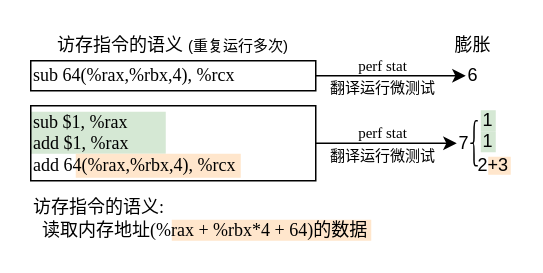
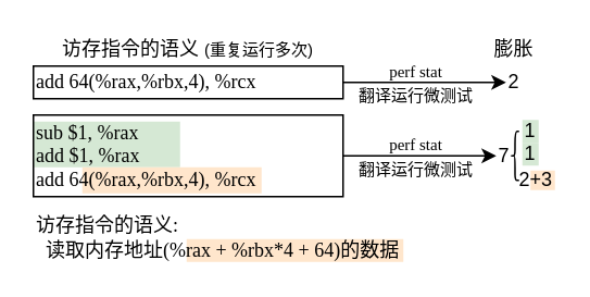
  <mxCell id="0" />
  <mxCell id="1" parent="0" />
  <mxCell id="2" value="" style="rounded=0;whiteSpace=wrap;html=1;fillColor=#ffe6cc;strokeColor=none;" parent="1" vertex="1"><mxGeometry x="114" y="146" width="133" height="14" as="geometry" /></mxCell>
  <mxCell id="3" value="" style="rounded=0;whiteSpace=wrap;html=1;fillColor=#d5e8d4;strokeColor=none;" parent="1" vertex="1"><mxGeometry x="20" y="74" width="90" height="28" as="geometry" /></mxCell>
- <mxCell id="4" value="sub 64(%rax,%rbx,4), %rcx" style="rounded=0;whiteSpace=wrap;html=1;fontFamily=mono;align=left;" parent="1" vertex="1"><mxGeometry x="20" y="40" width="190" height="20" as="geometry" /></mxCell>
+ <mxCell id="4" value="add 64(%rax,%rbx,4), %rcx" style="rounded=0;whiteSpace=wrap;html=1;fontFamily=mono;align=left;" parent="1" vertex="1"><mxGeometry x="20" y="40" width="190" height="20" as="geometry" /></mxCell>
  <mxCell id="5" value="访存指令的语义&amp;nbsp;&lt;font style=&quot;font-size: 10px;&quot;&gt;(重复运行多次)&lt;/font&gt;" style="text;html=1;strokeColor=none;fillColor=none;align=center;verticalAlign=middle;whiteSpace=wrap;rounded=0;" parent="1" vertex="1"><mxGeometry x="20" y="20" width="190" height="20" as="geometry" /></mxCell>
  <mxCell id="6" value="膨胀" style="text;html=1;strokeColor=none;fillColor=none;align=center;verticalAlign=middle;whiteSpace=wrap;rounded=0;" parent="1" vertex="1"><mxGeometry x="290" y="20" width="50" height="20" as="geometry" /></mxCell>
  <mxCell id="7" value="" style="endArrow=classic;html=1;rounded=0;" parent="1" source="4" target="9" edge="1"><mxGeometry width="50" height="50" relative="1" as="geometry"><mxPoint x="270" y="90" as="sourcePoint" /><mxPoint x="310" y="50" as="targetPoint" /></mxGeometry></mxCell>
  <mxCell id="8" value="&lt;font style=&quot;font-size: 10px;&quot; face=&quot;mono&quot;&gt;perf stat&lt;br style=&quot;border-color: var(--border-color);&quot;&gt;翻译运行微测试&lt;br&gt;&lt;/font&gt;" style="text;html=1;strokeColor=none;fillColor=none;align=center;verticalAlign=middle;whiteSpace=wrap;rounded=0;" parent="1" vertex="1"><mxGeometry x="210" y="35" width="90" height="30" as="geometry" /></mxCell>
- <mxCell id="9" value="6" style="text;html=1;strokeColor=none;fillColor=none;align=center;verticalAlign=middle;whiteSpace=wrap;rounded=0;" parent="1" vertex="1"><mxGeometry x="310" y="40" width="10" height="20" as="geometry" /></mxCell>
+ <mxCell id="9" value="2" style="text;html=1;strokeColor=none;fillColor=none;align=center;verticalAlign=middle;whiteSpace=wrap;rounded=0;" parent="1" vertex="1"><mxGeometry x="310" y="40" width="10" height="20" as="geometry" /></mxCell>
  <mxCell id="10" value="" style="endArrow=classic;html=1;rounded=0;" parent="1" source="17" target="12" edge="1"><mxGeometry width="50" height="50" relative="1" as="geometry"><mxPoint x="270" y="120" as="sourcePoint" /><mxPoint x="310" y="80" as="targetPoint" /></mxGeometry></mxCell>
  <mxCell id="11" value="&lt;font style=&quot;font-size: 10px;&quot; face=&quot;mono&quot;&gt;perf stat&lt;br style=&quot;border-color: var(--border-color);&quot;&gt;翻译运行微测试&lt;br&gt;&lt;/font&gt;" style="text;html=1;strokeColor=none;fillColor=none;align=center;verticalAlign=middle;whiteSpace=wrap;rounded=0;" parent="1" vertex="1"><mxGeometry x="210" y="80" width="90" height="30" as="geometry" /></mxCell>
  <mxCell id="12" value="7" style="text;html=1;strokeColor=none;fillColor=none;align=center;verticalAlign=middle;whiteSpace=wrap;rounded=0;" parent="1" vertex="1"><mxGeometry x="304" y="80" width="10" height="30" as="geometry" /></mxCell>
  <mxCell id="13" value="&lt;font face=&quot;mono&quot;&gt;访存指令的语义:&lt;br&gt;&amp;nbsp; 读取内存地址(%rax + %rbx*4 + 64)的数据&lt;/font&gt;" style="text;html=1;strokeColor=none;fillColor=none;align=left;verticalAlign=middle;whiteSpace=wrap;rounded=0;" parent="1" vertex="1"><mxGeometry x="20" y="130" width="310" height="30" as="geometry" /></mxCell>
  <mxCell id="14" value="" style="rounded=0;whiteSpace=wrap;html=1;fillColor=#ffe6cc;strokeColor=none;" parent="1" vertex="1"><mxGeometry x="50" y="102" width="110" height="16" as="geometry" /></mxCell>
  <mxCell id="15" value="1" style="rounded=0;whiteSpace=wrap;html=1;fillColor=#d5e8d4;strokeColor=none;" parent="1" vertex="1"><mxGeometry x="320" y="73" width="10" height="14" as="geometry" /></mxCell>
  <mxCell id="16" value="" style="rounded=0;whiteSpace=wrap;html=1;fillColor=#ffe6cc;strokeColor=none;" parent="1" vertex="1"><mxGeometry x="325" y="104" width="15" height="12" as="geometry" /></mxCell>
  <mxCell id="17" value="sub $1, %rax&lt;br&gt;add $1, %rax&lt;br&gt;add 64(%rax,%rbx,4), %rcx" style="rounded=0;whiteSpace=wrap;html=1;fontFamily=mono;align=left;fillColor=none;" parent="1" vertex="1"><mxGeometry x="20" y="70" width="190" height="50" as="geometry" /></mxCell>
  <mxCell id="18" value="" style="shape=curlyBracket;whiteSpace=wrap;html=1;rounded=1;labelPosition=left;verticalLabelPosition=middle;align=right;verticalAlign=middle;" parent="1" vertex="1"><mxGeometry x="313" y="80" width="5" height="30" as="geometry" /></mxCell>
  <mxCell id="19" value="1" style="rounded=0;whiteSpace=wrap;html=1;fillColor=#d5e8d4;strokeColor=none;" parent="1" vertex="1"><mxGeometry x="320" y="87" width="10" height="14" as="geometry" /></mxCell>
  <mxCell id="20" value="2+3" style="rounded=0;whiteSpace=wrap;html=1;fillColor=none;strokeColor=none;" parent="1" vertex="1"><mxGeometry x="317" y="104" width="23" height="12" as="geometry" /></mxCell>
